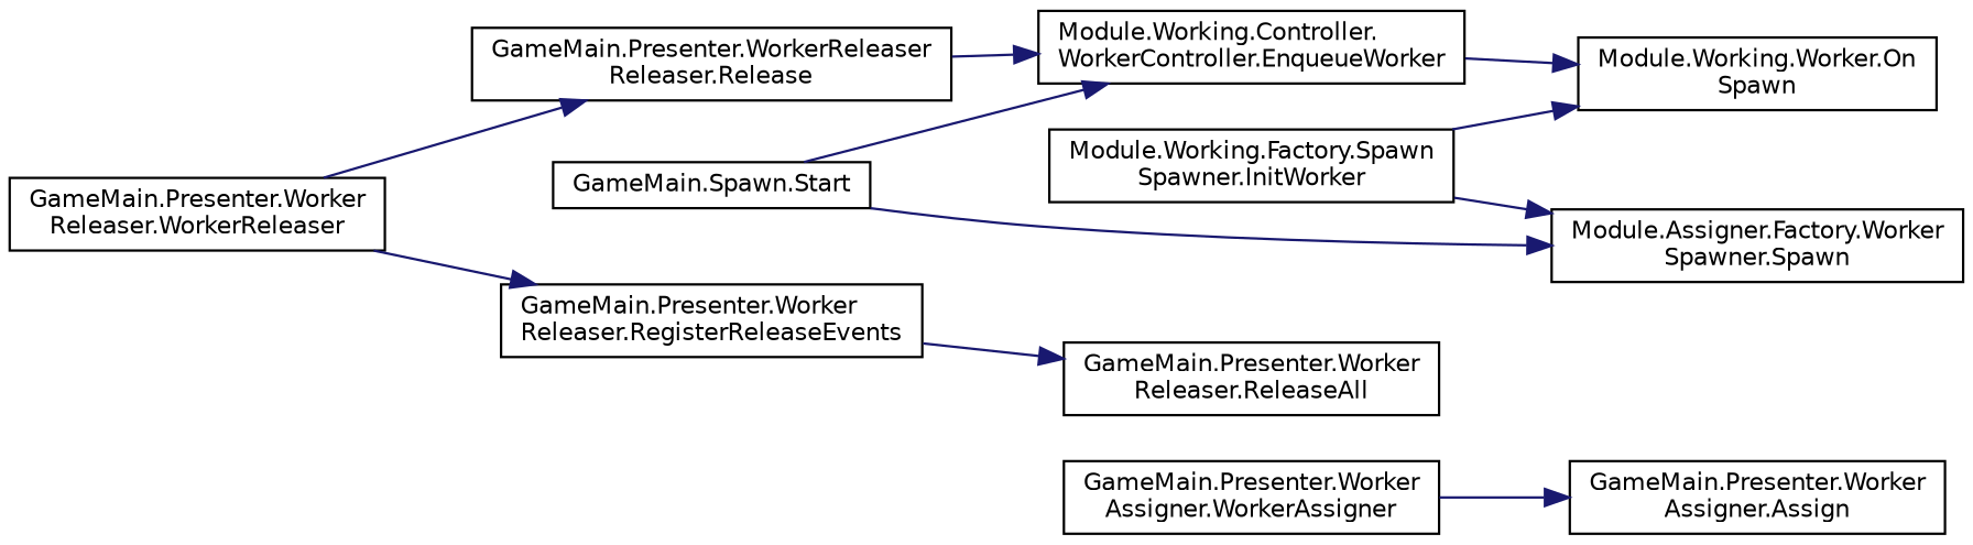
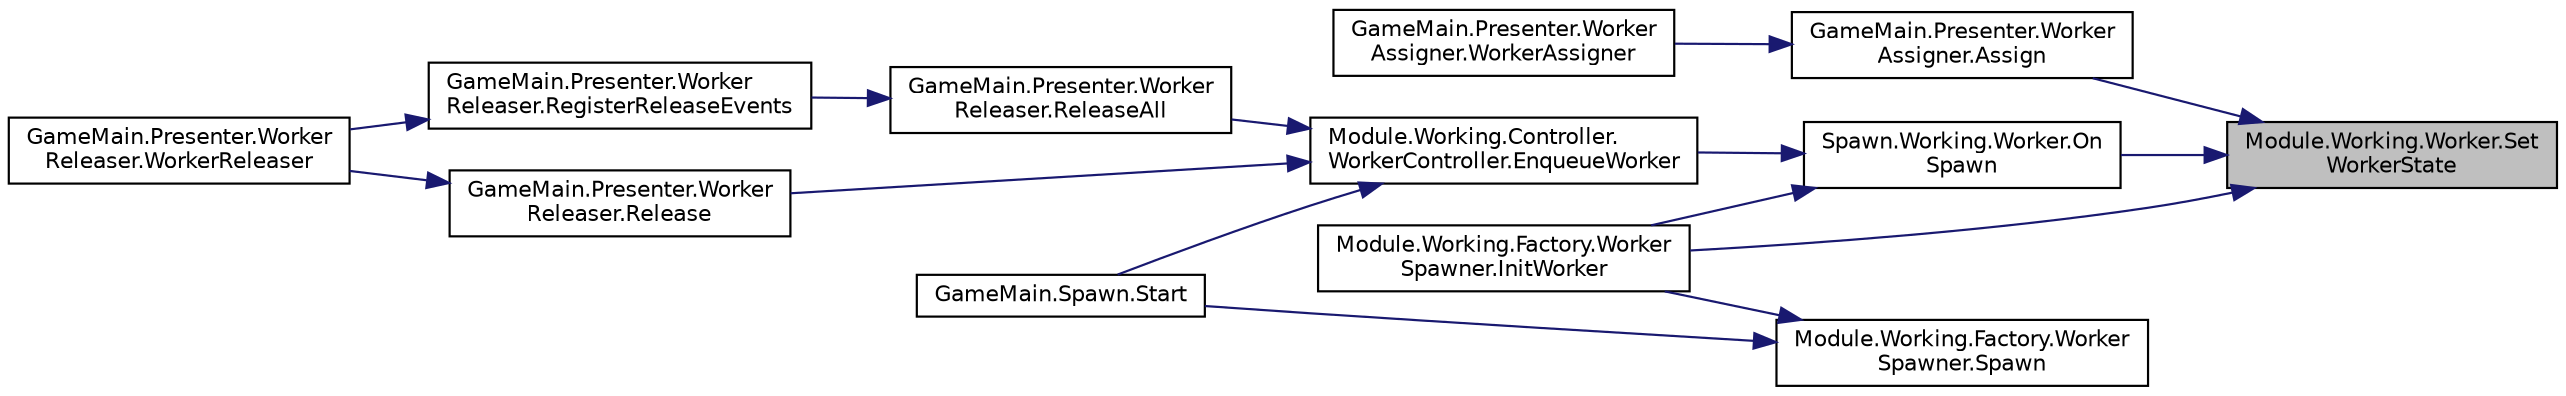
  digraph {
    rankdir=RL
    node [color=black fillcolor=white fontname=Helvetica fontsize=10 shape=record style=filled]
    edge [color=midnightblue dir=back fontname=Helvetica fontsize=10 labelfontname=Helvetica labelfontsize=10 style=solid]
+   n1 [fillcolor=grey75 fontcolor=black height=0.2 label="Module.Working.Worker.Set\lWorkerState" width=0.4]
    n2 [height=0.2 label="GameMain.Presenter.Worker\lAssigner.Assign" width=0.4]
-   n3 [height=0.2 label="Module.Working.Factory.Spawn\lSpawner.InitWorker" width=0.4]
-   n4 [height=0.2 label="Module.Working.Worker.On\lSpawn" width=0.4]
+   n3 [height=0.2 label="Module.Working.Factory.Worker\lSpawner.InitWorker" width=0.4]
+   n4 [height=0.2 label="Spawn.Working.Worker.On\lSpawn" width=0.4]
    n5 [height=0.2 label="GameMain.Presenter.Worker\lAssigner.WorkerAssigner" width=0.4]
    n6 [height=0.2 label="Module.Working.Controller.\lWorkerController.EnqueueWorker" width=0.4]
-   n7 [height=0.2 label="GameMain.Presenter.WorkerReleaser\lReleaser.Release" width=0.4]
+   n7 [height=0.2 label="GameMain.Presenter.Worker\lReleaser.Release" width=0.4]
    n8 [height=0.2 label="GameMain.Presenter.Worker\lReleaser.ReleaseAll" width=0.4]
    n9 [height=0.2 label="GameMain.Spawn.Start" width=0.4]
    n10 [height=0.2 label="GameMain.Presenter.Worker\lReleaser.WorkerReleaser" width=0.4]
    n11 [height=0.2 label="GameMain.Presenter.Worker\lReleaser.RegisterReleaseEvents" width=0.4]
-   n12 [height=0.2 label="Module.Assigner.Factory.Worker\lSpawner.Spawn" width=0.4]
+   n12 [height=0.2 label="Module.Working.Factory.Worker\lSpawner.Spawn" width=0.4]
+   n1 -> n2
+   n1 -> n3
+   n1 -> n4
    n2 -> n5
    n4 -> n3
    n4 -> n6
    n6 -> n7
+   n6 -> n8
    n6 -> n9
    n7 -> n10
    n8 -> n11
    n11 -> n10
    n12 -> n3
    n12 -> n9
  }
